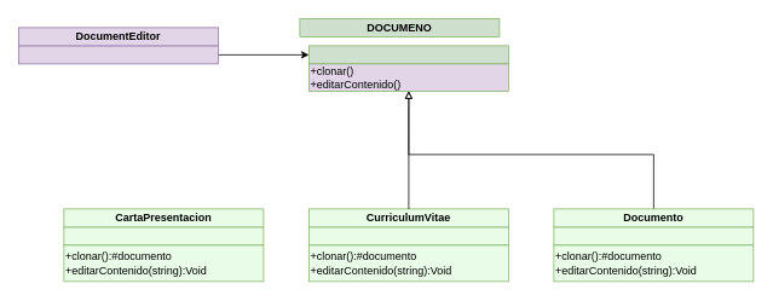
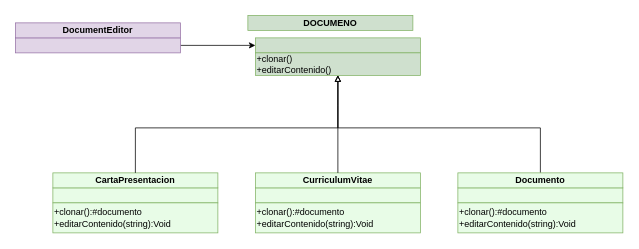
  <mxCell id="0" />
  <mxCell id="1" parent="0" />
  <mxCell id="2" value="" style="rounded=0;whiteSpace=wrap;html=1;align=left;fillColor=#E8FCE7;strokeColor=#82b366;" parent="1" vertex="1"><mxGeometry x="70" y="250" width="220" height="20" as="geometry" /></mxCell>
  <mxCell id="3" value="&lt;b&gt;CartaPresentacion&lt;/b&gt;" style="rounded=0;whiteSpace=wrap;html=1;fillColor=#E8FCE7;strokeColor=#82b366;" parent="1" vertex="1"><mxGeometry x="70" y="230" width="220" height="20" as="geometry" /></mxCell>
  <mxCell id="4" value="+clonar():#documento&lt;div&gt;+editarContenido(string):Void&lt;/div&gt;" style="rounded=0;whiteSpace=wrap;html=1;align=left;fillColor=#E8FCE7;strokeColor=#82b366;" parent="1" vertex="1"><mxGeometry x="70" y="270" width="220" height="40" as="geometry" /></mxCell>
  <mxCell id="5" value="" style="rounded=0;whiteSpace=wrap;html=1;align=left;fillColor=#E8FCE7;strokeColor=#82b366;" parent="1" vertex="1"><mxGeometry x="340" y="250" width="220" height="20" as="geometry" /></mxCell>
  <mxCell id="6" value="&lt;b&gt;CurriculumVitae&lt;/b&gt;" style="rounded=0;whiteSpace=wrap;html=1;fillColor=#E8FCE7;strokeColor=#82b366;" parent="1" vertex="1"><mxGeometry x="340" y="230" width="220" height="20" as="geometry" /></mxCell>
  <mxCell id="7" value="+clonar():#documento&lt;div&gt;+editarContenido(string):Void&lt;/div&gt;" style="rounded=0;whiteSpace=wrap;html=1;align=left;fillColor=#E8FCE7;strokeColor=#82b366;" parent="1" vertex="1"><mxGeometry x="340" y="270" width="220" height="40" as="geometry" /></mxCell>
  <mxCell id="8" value="" style="rounded=0;whiteSpace=wrap;html=1;align=left;fillColor=#CFE0CE;strokeColor=#82b366;" parent="1" vertex="1"><mxGeometry x="340" y="50" width="220" height="20" as="geometry" /></mxCell>
  <mxCell id="9" value="&lt;b&gt;DOCUMENO&lt;/b&gt;" style="rounded=0;whiteSpace=wrap;html=1;fillColor=#CFE0CE;strokeColor=#82b366;" parent="1" vertex="1"><mxGeometry x="330" y="20" width="220" height="20" as="geometry" /></mxCell>
+ <mxCell id="10" style="edgeStyle=orthogonalEdgeStyle;rounded=0;orthogonalLoop=1;jettySize=auto;html=1;entryX=0.5;entryY=0;entryDx=0;entryDy=0;endArrow=none;endFill=0;startArrow=block;startFill=0;" parent="1" source="12" target="3" edge="1"><mxGeometry relative="1" as="geometry"><Array as="points"><mxPoint x="450" y="170" /><mxPoint x="180" y="170" /></Array></mxGeometry></mxCell>
  <mxCell id="11" style="edgeStyle=orthogonalEdgeStyle;rounded=0;orthogonalLoop=1;jettySize=auto;html=1;entryX=0.5;entryY=0;entryDx=0;entryDy=0;endArrow=none;endFill=0;startArrow=block;startFill=0;" parent="1" source="12" target="6" edge="1"><mxGeometry relative="1" as="geometry"><Array as="points"><mxPoint x="450" y="140" /><mxPoint x="450" y="140" /></Array></mxGeometry></mxCell>
- <mxCell id="12" value="+clonar()&lt;div&gt;+editarContenido()&lt;/div&gt;" style="rounded=0;whiteSpace=wrap;html=1;align=left;fillColor=#e1d5e7;strokeColor=#82b366;" parent="1" vertex="1"><mxGeometry x="340" y="70" width="220" height="30" as="geometry" /></mxCell>
+ <mxCell id="12" value="+clonar()&lt;div&gt;+editarContenido()&lt;/div&gt;" style="rounded=0;whiteSpace=wrap;html=1;align=left;fillColor=#CFE0CE;strokeColor=#82b366;" parent="1" vertex="1"><mxGeometry x="340" y="70" width="220" height="30" as="geometry" /></mxCell>
  <mxCell id="13" value="" style="rounded=0;whiteSpace=wrap;html=1;align=left;fillColor=#E8FCE7;strokeColor=#82b366;" vertex="1" parent="1"><mxGeometry x="610" y="250" width="220" height="20" as="geometry" /></mxCell>
  <mxCell id="14" style="edgeStyle=orthogonalEdgeStyle;rounded=0;orthogonalLoop=1;jettySize=auto;html=1;entryX=0.5;entryY=1;entryDx=0;entryDy=0;endArrow=block;endFill=0;" edge="1" parent="1" source="15" target="12"><mxGeometry relative="1" as="geometry"><Array as="points"><mxPoint x="720" y="170" /><mxPoint x="450" y="170" /></Array></mxGeometry></mxCell>
  <mxCell id="15" value="&lt;b&gt;Documento&lt;/b&gt;" style="rounded=0;whiteSpace=wrap;html=1;fillColor=#E8FCE7;strokeColor=#82b366;" vertex="1" parent="1"><mxGeometry x="610" y="230" width="220" height="20" as="geometry" /></mxCell>
  <mxCell id="16" value="+clonar():#documento&lt;div&gt;+editarContenido(string):Void&lt;/div&gt;" style="rounded=0;whiteSpace=wrap;html=1;align=left;fillColor=#E8FCE7;strokeColor=#82b366;" vertex="1" parent="1"><mxGeometry x="610" y="270" width="220" height="40" as="geometry" /></mxCell>
  <mxCell id="17" style="edgeStyle=orthogonalEdgeStyle;rounded=0;orthogonalLoop=1;jettySize=auto;html=1;entryX=0;entryY=0.5;entryDx=0;entryDy=0;" edge="1" parent="1" source="18" target="8"><mxGeometry relative="1" as="geometry" /></mxCell>
  <mxCell id="18" value="" style="rounded=0;whiteSpace=wrap;html=1;align=left;fillColor=#e1d5e7;strokeColor=#9673a6;" vertex="1" parent="1"><mxGeometry x="20" y="50" width="220" height="20" as="geometry" /></mxCell>
  <mxCell id="19" value="&lt;b&gt;DocumentEditor&lt;/b&gt;" style="rounded=0;whiteSpace=wrap;html=1;fillColor=#e1d5e7;strokeColor=#9673a6;" vertex="1" parent="1"><mxGeometry x="20" y="30" width="220" height="20" as="geometry" /></mxCell>
